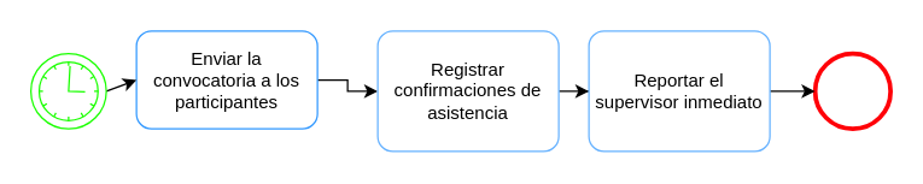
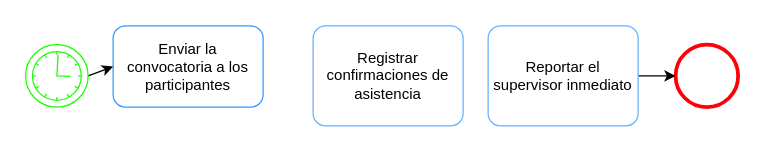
  <mxCell id="0" />
  <mxCell id="1" parent="0" />
  <mxCell id="2" value="" style="points=[[0.145,0.145,0],[0.5,0,0],[0.855,0.145,0],[1,0.5,0],[0.855,0.855,0],[0.5,1,0],[0.145,0.855,0],[0,0.5,0]];shape=mxgraph.bpmn.event;html=1;verticalLabelPosition=bottom;labelBackgroundColor=#ffffff;verticalAlign=top;align=center;perimeter=ellipsePerimeter;outlineConnect=0;aspect=fixed;outline=end;symbol=terminate2;strokeColor=#FF0008;" vertex="1" parent="1"><mxGeometry x="540" y="35" width="50" height="50" as="geometry" /></mxCell>
- <mxCell id="3" style="edgeStyle=orthogonalEdgeStyle;rounded=0;orthogonalLoop=1;jettySize=auto;html=1;entryX=0;entryY=0.5;entryDx=0;entryDy=0;entryPerimeter=0;" edge="1" parent="1" source="4" target="6"><mxGeometry relative="1" as="geometry" /></mxCell>
  <mxCell id="4" value="Enviar la convocatoria a los participantes" style="points=[[0.25,0,0],[0.5,0,0],[0.75,0,0],[1,0.25,0],[1,0.5,0],[1,0.75,0],[0.75,1,0],[0.5,1,0],[0.25,1,0],[0,0.75,0],[0,0.5,0],[0,0.25,0]];shape=mxgraph.bpmn.task;whiteSpace=wrap;rectStyle=rounded;size=10;html=1;taskMarker=abstract;strokeColor=#3399FF;" vertex="1" parent="1"><mxGeometry x="90" y="20" width="120" height="65" as="geometry" /></mxCell>
- <mxCell id="5" style="edgeStyle=orthogonalEdgeStyle;rounded=0;orthogonalLoop=1;jettySize=auto;html=1;entryX=0;entryY=0.5;entryDx=0;entryDy=0;entryPerimeter=0;" edge="1" parent="1" source="6" target="8"><mxGeometry relative="1" as="geometry" /></mxCell>
  <mxCell id="6" value="Registrar confirmaciones de asistencia" style="points=[[0.25,0,0],[0.5,0,0],[0.75,0,0],[1,0.25,0],[1,0.5,0],[1,0.75,0],[0.75,1,0],[0.5,1,0],[0.25,1,0],[0,0.75,0],[0,0.5,0],[0,0.25,0]];shape=mxgraph.bpmn.task;whiteSpace=wrap;rectStyle=rounded;size=10;html=1;taskMarker=abstract;strokeColor=#66B2FF;" vertex="1" parent="1"><mxGeometry x="250" y="20" width="120" height="80" as="geometry" /></mxCell>
  <mxCell id="7" style="edgeStyle=orthogonalEdgeStyle;rounded=0;orthogonalLoop=1;jettySize=auto;html=1;entryX=0;entryY=0.5;entryDx=0;entryDy=0;entryPerimeter=0;" edge="1" parent="1" source="8" target="2"><mxGeometry relative="1" as="geometry" /></mxCell>
  <mxCell id="8" value="Reportar el supervisor inmediato" style="points=[[0.25,0,0],[0.5,0,0],[0.75,0,0],[1,0.25,0],[1,0.5,0],[1,0.75,0],[0.75,1,0],[0.5,1,0],[0.25,1,0],[0,0.75,0],[0,0.5,0],[0,0.25,0]];shape=mxgraph.bpmn.task;whiteSpace=wrap;rectStyle=rounded;size=10;html=1;taskMarker=abstract;strokeColor=#66B2FF;" vertex="1" parent="1"><mxGeometry x="390" y="20" width="120" height="80" as="geometry" /></mxCell>
  <mxCell id="9" value="" style="endArrow=classic;html=1;rounded=0;exitX=1;exitY=0.5;exitDx=0;exitDy=0;exitPerimeter=0;entryX=0;entryY=0.5;entryDx=0;entryDy=0;entryPerimeter=0;" edge="1" parent="1" target="4"><mxGeometry width="50" height="50" relative="1" as="geometry"><mxPoint x="70" y="60" as="sourcePoint" /><mxPoint x="240" y="40" as="targetPoint" /></mxGeometry></mxCell>
  <mxCell id="10" value="" style="points=[[0.145,0.145,0],[0.5,0,0],[0.855,0.145,0],[1,0.5,0],[0.855,0.855,0],[0.5,1,0],[0.145,0.855,0],[0,0.5,0]];shape=mxgraph.bpmn.event;html=1;verticalLabelPosition=bottom;labelBackgroundColor=#ffffff;verticalAlign=top;align=center;perimeter=ellipsePerimeter;outlineConnect=0;aspect=fixed;outline=standard;symbol=timer;strokeColor=#1AFF00;" vertex="1" parent="1"><mxGeometry x="20" y="35" width="50" height="50" as="geometry" /></mxCell>
